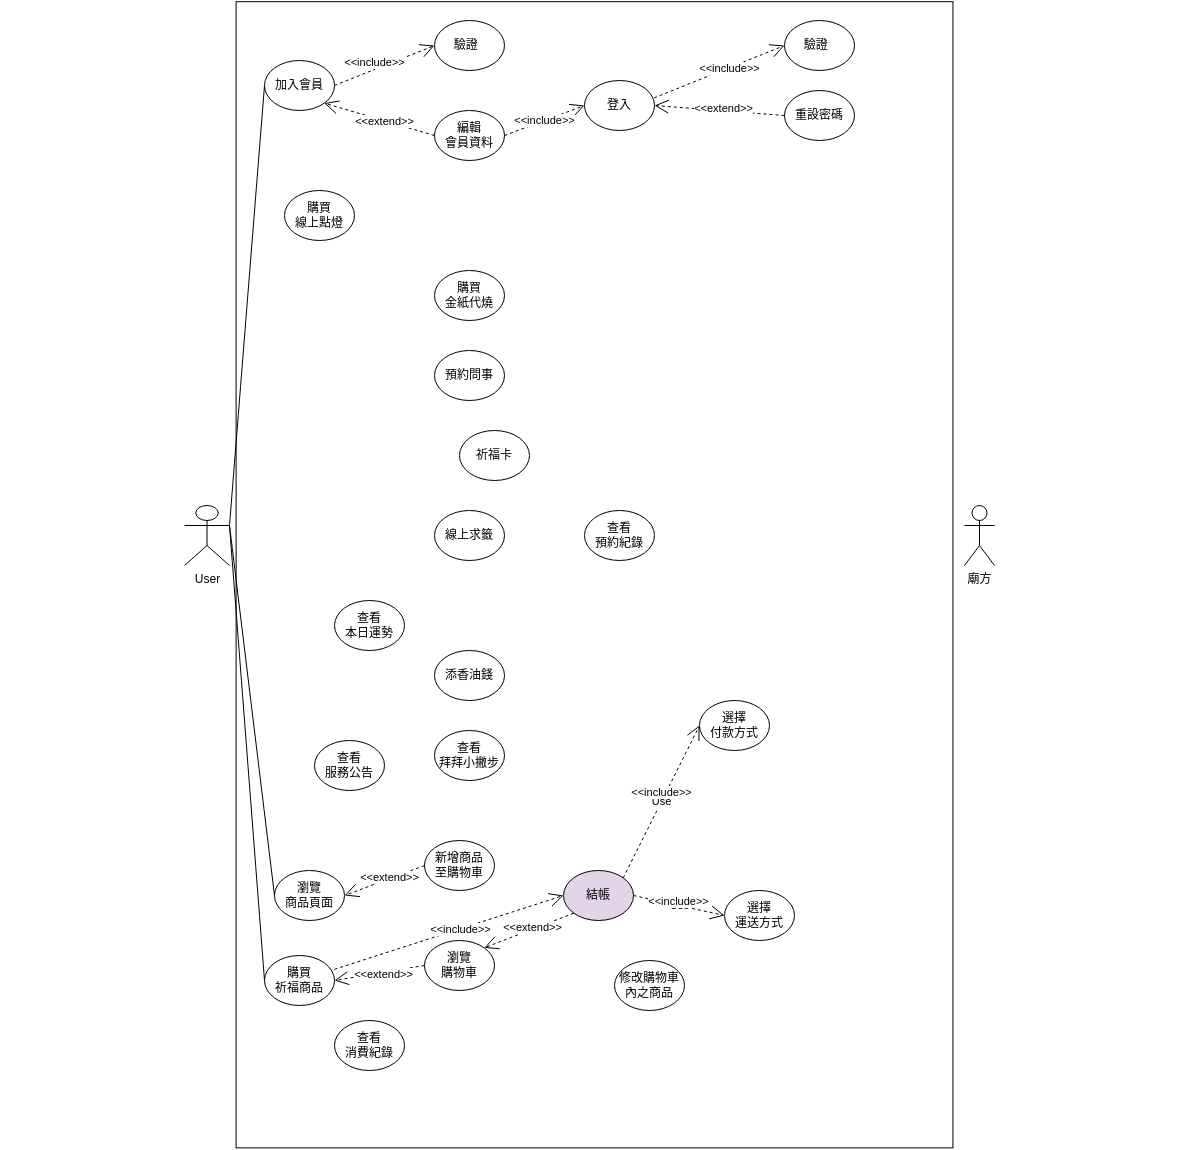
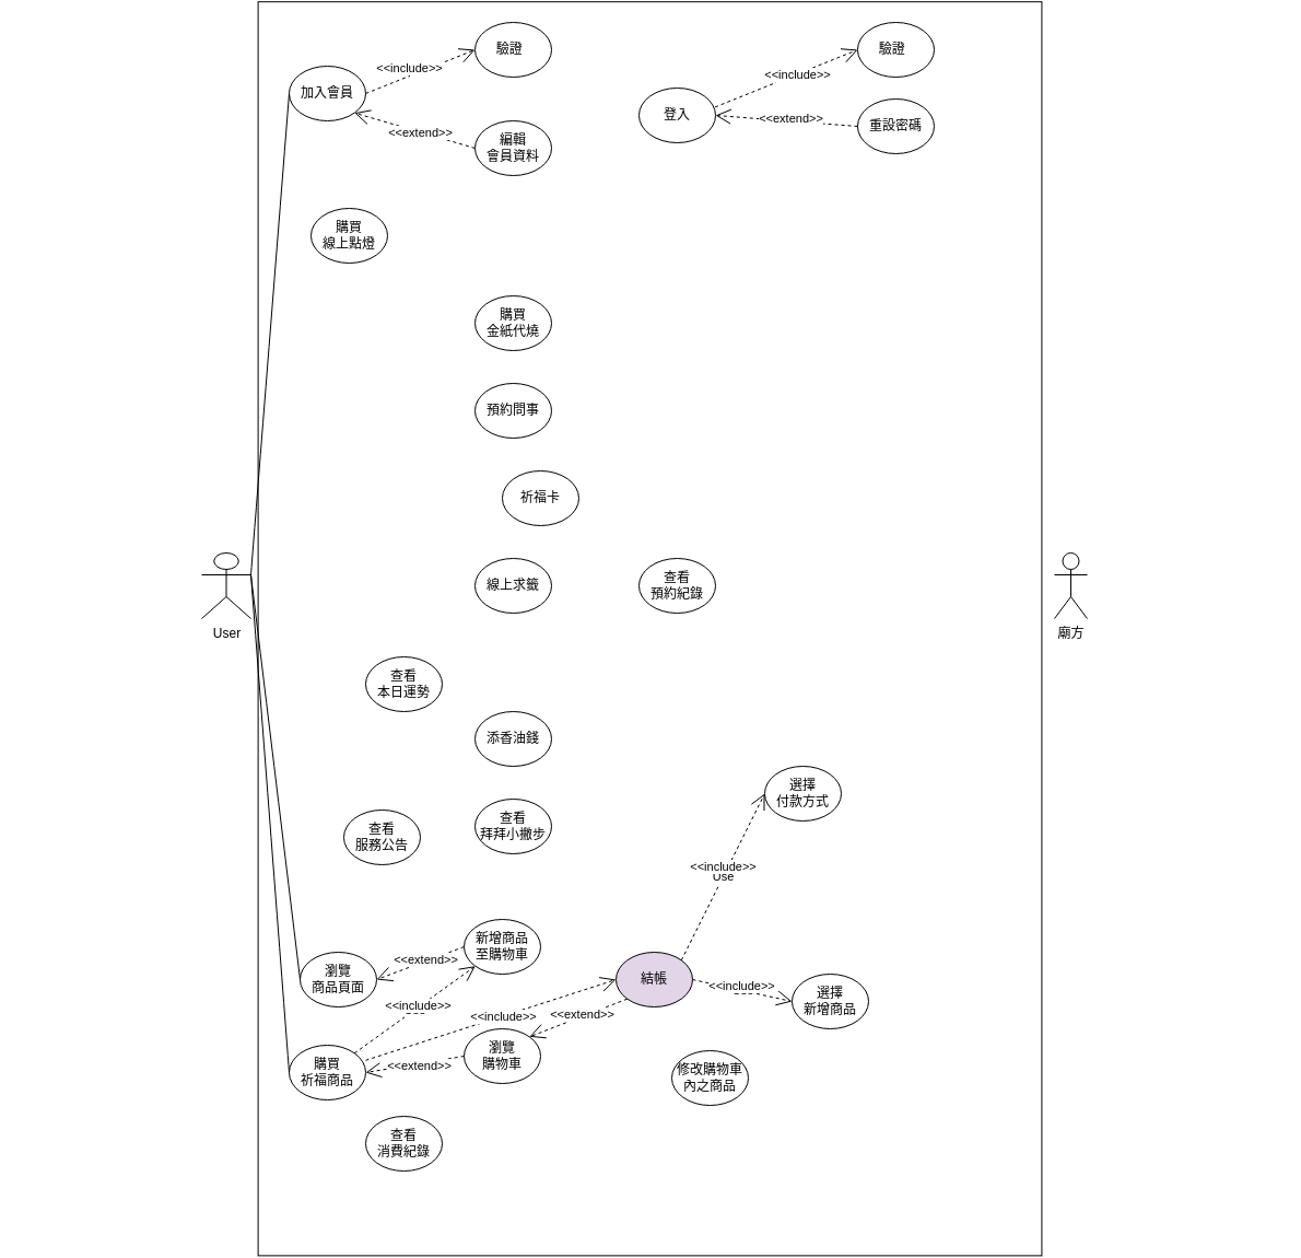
  <mxCell id="0" />
  <mxCell id="1" parent="0" />
  <mxCell id="2" value="" style="rounded=0;whiteSpace=wrap;html=1;rotation=90;labelBackgroundColor=#f6f6f6;fillColor=none;" vertex="1" parent="1"><mxGeometry x="20.92" y="215.86" width="1146.2" height="716.83" as="geometry" /></mxCell>
  <mxCell id="3" value="User" style="shape=umlActor;verticalLabelPosition=bottom;verticalAlign=top;html=1;outlineConnect=0;" vertex="1" parent="1"><mxGeometry x="184" y="505" width="45" height="60" as="geometry" /></mxCell>
  <mxCell id="4" value="廟方" style="shape=umlActor;verticalLabelPosition=bottom;verticalAlign=top;html=1;outlineConnect=0;" vertex="1" parent="1"><mxGeometry x="964" y="505" width="30" height="60" as="geometry" /></mxCell>
  <mxCell id="5" value="登入" style="ellipse;whiteSpace=wrap;html=1;" vertex="1" parent="1"><mxGeometry x="584" y="80" width="70" height="50" as="geometry" /></mxCell>
  <mxCell id="6" value="重設密碼" style="ellipse;whiteSpace=wrap;html=1;" vertex="1" parent="1"><mxGeometry x="784" y="90" width="70" height="50" as="geometry" /></mxCell>
  <mxCell id="7" value="驗證&amp;nbsp;&amp;nbsp;" style="ellipse;whiteSpace=wrap;html=1;" vertex="1" parent="1"><mxGeometry x="784" y="20" width="70" height="50" as="geometry" /></mxCell>
  <mxCell id="8" value="購買&lt;br&gt;線上點燈" style="ellipse;whiteSpace=wrap;html=1;" vertex="1" parent="1"><mxGeometry x="284" y="190" width="70" height="50" as="geometry" /></mxCell>
  <mxCell id="9" value="Use" style="endArrow=open;endSize=12;dashed=1;html=1;rounded=0;entryX=1;entryY=0.5;entryDx=0;entryDy=0;exitX=0;exitY=0.5;exitDx=0;exitDy=0;" edge="1" parent="1" source="6" target="5"><mxGeometry width="160" relative="1" as="geometry"><mxPoint x="708" y="240" as="sourcePoint" /><mxPoint x="868" y="240" as="targetPoint" /></mxGeometry></mxCell>
  <mxCell id="10" value="&amp;lt;&amp;lt;extend&amp;gt;&amp;gt;" style="edgeLabel;html=1;align=center;verticalAlign=middle;resizable=0;points=[];" connectable="0" vertex="1" parent="9"><mxGeometry x="0.147" relative="1" as="geometry"><mxPoint x="13" y="-2" as="offset" /></mxGeometry></mxCell>
  <mxCell id="11" value="Use" style="endArrow=open;endSize=12;dashed=1;html=1;rounded=0;entryX=0;entryY=0.5;entryDx=0;entryDy=0;exitX=0.994;exitY=0.348;exitDx=0;exitDy=0;exitPerimeter=0;" edge="1" parent="1" source="5" target="7"><mxGeometry width="160" relative="1" as="geometry"><mxPoint x="684" y="170" as="sourcePoint" /><mxPoint x="694" y="175" as="targetPoint" /></mxGeometry></mxCell>
  <mxCell id="12" value="&amp;lt;&amp;lt;include&amp;gt;&amp;gt;" style="edgeLabel;html=1;align=center;verticalAlign=middle;resizable=0;points=[];" connectable="0" vertex="1" parent="11"><mxGeometry x="0.147" relative="1" as="geometry"><mxPoint as="offset" /></mxGeometry></mxCell>
  <mxCell id="13" value="購買&lt;br&gt;金紙代燒" style="ellipse;whiteSpace=wrap;html=1;" vertex="1" parent="1"><mxGeometry x="434" y="270" width="70" height="50" as="geometry" /></mxCell>
  <mxCell id="14" value="預約問事" style="ellipse;whiteSpace=wrap;html=1;" vertex="1" parent="1"><mxGeometry x="434" y="350" width="70" height="50" as="geometry" /></mxCell>
  <mxCell id="15" value="祈福卡" style="ellipse;whiteSpace=wrap;html=1;" vertex="1" parent="1"><mxGeometry x="459" y="430" width="70" height="50" as="geometry" /></mxCell>
  <mxCell id="16" value="線上求籤" style="ellipse;whiteSpace=wrap;html=1;" vertex="1" parent="1"><mxGeometry x="434" y="510" width="70" height="50" as="geometry" /></mxCell>
  <mxCell id="17" value="查看&lt;br&gt;本日運勢" style="ellipse;whiteSpace=wrap;html=1;" vertex="1" parent="1"><mxGeometry x="334" y="600" width="70" height="50" as="geometry" /></mxCell>
  <mxCell id="18" value="添香油錢" style="ellipse;whiteSpace=wrap;html=1;" vertex="1" parent="1"><mxGeometry x="434" y="650" width="70" height="50" as="geometry" /></mxCell>
  <mxCell id="19" value="查看&lt;br&gt;拜拜小撇步" style="ellipse;whiteSpace=wrap;html=1;" vertex="1" parent="1"><mxGeometry x="434" y="730" width="70" height="50" as="geometry" /></mxCell>
  <mxCell id="20" value="查看&lt;br&gt;服務公告" style="ellipse;whiteSpace=wrap;html=1;" vertex="1" parent="1"><mxGeometry x="314" y="740" width="70" height="50" as="geometry" /></mxCell>
  <mxCell id="21" value="查看&lt;br&gt;預約紀錄" style="ellipse;whiteSpace=wrap;html=1;" vertex="1" parent="1"><mxGeometry x="584" y="510" width="70" height="50" as="geometry" /></mxCell>
  <mxCell id="22" value="瀏覽&lt;br&gt;商品頁面" style="ellipse;whiteSpace=wrap;html=1;" vertex="1" parent="1"><mxGeometry x="274" y="870" width="70" height="50" as="geometry" /></mxCell>
  <mxCell id="23" value="瀏覽&lt;br&gt;購物車" style="ellipse;whiteSpace=wrap;html=1;" vertex="1" parent="1"><mxGeometry x="424" y="940" width="70" height="50" as="geometry" /></mxCell>
  <mxCell id="24" value="查看&lt;br&gt;消費紀錄" style="ellipse;whiteSpace=wrap;html=1;" vertex="1" parent="1"><mxGeometry x="334" y="1020" width="70" height="50" as="geometry" /></mxCell>
  <mxCell id="25" value="修改購物車內之商品" style="ellipse;whiteSpace=wrap;html=1;" vertex="1" parent="1"><mxGeometry x="614" y="960" width="70" height="50" as="geometry" /></mxCell>
  <mxCell id="26" value="結帳" style="ellipse;whiteSpace=wrap;html=1;fillColor=#e1d5e7;" vertex="1" parent="1"><mxGeometry x="563" y="870" width="70" height="50" as="geometry" /></mxCell>
  <mxCell id="27" value="Use" style="endArrow=open;endSize=12;dashed=1;html=1;rounded=0;entryX=1;entryY=0;entryDx=0;entryDy=0;exitX=0;exitY=1;exitDx=0;exitDy=0;" edge="1" parent="1" source="26" target="23"><mxGeometry width="160" relative="1" as="geometry"><mxPoint x="764" y="965" as="sourcePoint" /><mxPoint x="664" y="1025" as="targetPoint" /></mxGeometry></mxCell>
  <mxCell id="28" value="&amp;lt;&amp;lt;extend&amp;gt;&amp;gt;" style="edgeLabel;html=1;align=center;verticalAlign=middle;resizable=0;points=[];" connectable="0" vertex="1" parent="27"><mxGeometry x="0.147" relative="1" as="geometry"><mxPoint x="10" y="-6" as="offset" /></mxGeometry></mxCell>
  <mxCell id="29" value="加入會員" style="ellipse;whiteSpace=wrap;html=1;" vertex="1" parent="1"><mxGeometry x="264" y="60" width="70" height="50" as="geometry" /></mxCell>
  <mxCell id="30" value="驗證&amp;nbsp;&amp;nbsp;" style="ellipse;whiteSpace=wrap;html=1;" vertex="1" parent="1"><mxGeometry x="434" y="20" width="70" height="50" as="geometry" /></mxCell>
  <mxCell id="31" value="Use" style="endArrow=open;endSize=12;dashed=1;html=1;rounded=0;entryX=0;entryY=0.5;entryDx=0;entryDy=0;exitX=1;exitY=0.5;exitDx=0;exitDy=0;" edge="1" parent="1" source="29" target="30"><mxGeometry width="160" relative="1" as="geometry"><mxPoint x="634" y="157" as="sourcePoint" /><mxPoint x="744" y="135" as="targetPoint" /></mxGeometry></mxCell>
  <mxCell id="32" value="&amp;lt;&amp;lt;include&amp;gt;&amp;gt;" style="edgeLabel;html=1;align=center;verticalAlign=middle;resizable=0;points=[];" connectable="0" vertex="1" parent="31"><mxGeometry x="0.147" relative="1" as="geometry"><mxPoint x="-18" as="offset" /></mxGeometry></mxCell>
  <mxCell id="33" value="編輯&lt;br&gt;會員資料" style="ellipse;whiteSpace=wrap;html=1;" vertex="1" parent="1"><mxGeometry x="434" y="110" width="70" height="50" as="geometry" /></mxCell>
  <mxCell id="34" value="Use" style="endArrow=open;endSize=12;dashed=1;html=1;rounded=0;entryX=1;entryY=1;entryDx=0;entryDy=0;exitX=0;exitY=0.5;exitDx=0;exitDy=0;" edge="1" parent="1" source="33" target="29"><mxGeometry width="160" relative="1" as="geometry"><mxPoint x="568" y="295" as="sourcePoint" /><mxPoint x="544" y="220" as="targetPoint" /></mxGeometry></mxCell>
  <mxCell id="35" value="&amp;lt;&amp;lt;extend&amp;gt;&amp;gt;" style="edgeLabel;html=1;align=center;verticalAlign=middle;resizable=0;points=[];" connectable="0" vertex="1" parent="34"><mxGeometry x="0.147" relative="1" as="geometry"><mxPoint x="13" y="4" as="offset" /></mxGeometry></mxCell>
- <mxCell id="36" value="Use" style="endArrow=open;endSize=12;dashed=1;html=1;rounded=0;entryX=0;entryY=0.5;entryDx=0;entryDy=0;exitX=1;exitY=0.5;exitDx=0;exitDy=0;" edge="1" parent="1" source="33" target="5"><mxGeometry width="160" relative="1" as="geometry"><mxPoint x="714" y="167" as="sourcePoint" /><mxPoint x="804" y="145" as="targetPoint" /></mxGeometry></mxCell>
- <mxCell id="37" value="&amp;lt;&amp;lt;include&amp;gt;&amp;gt;" style="edgeLabel;html=1;align=center;verticalAlign=middle;resizable=0;points=[];" connectable="0" vertex="1" parent="36"><mxGeometry x="0.147" relative="1" as="geometry"><mxPoint x="-6" y="2" as="offset" /></mxGeometry></mxCell>
  <mxCell id="38" value="" style="endArrow=none;html=1;rounded=0;fontSize=12;startSize=8;endSize=8;curved=1;exitX=1;exitY=0.333;exitDx=0;exitDy=0;exitPerimeter=0;entryX=0;entryY=0.5;entryDx=0;entryDy=0;" edge="1" parent="1" source="3" target="29"><mxGeometry width="50" height="50" relative="1" as="geometry"><mxPoint x="494" y="130" as="sourcePoint" /><mxPoint x="544" y="80" as="targetPoint" /></mxGeometry></mxCell>
  <mxCell id="39" value="" style="endArrow=none;html=1;rounded=0;fontSize=12;startSize=8;endSize=8;curved=1;exitX=1;exitY=0.333;exitDx=0;exitDy=0;exitPerimeter=0;entryX=0;entryY=0.5;entryDx=0;entryDy=0;" edge="1" parent="1" source="3" target="22"><mxGeometry width="50" height="50" relative="1" as="geometry"><mxPoint x="494" y="730" as="sourcePoint" /><mxPoint x="544" y="680" as="targetPoint" /></mxGeometry></mxCell>
  <mxCell id="40" value="購買&lt;br&gt;祈福商品" style="ellipse;whiteSpace=wrap;html=1;" vertex="1" parent="1"><mxGeometry x="264" y="955" width="70" height="50" as="geometry" /></mxCell>
  <mxCell id="41" value="" style="endArrow=none;html=1;rounded=0;fontSize=12;startSize=8;endSize=8;curved=1;exitX=0;exitY=0.5;exitDx=0;exitDy=0;entryX=1;entryY=0.333;entryDx=0;entryDy=0;entryPerimeter=0;" edge="1" parent="1" source="40" target="3"><mxGeometry width="50" height="50" relative="1" as="geometry"><mxPoint x="494" y="930" as="sourcePoint" /><mxPoint x="214" y="640" as="targetPoint" /></mxGeometry></mxCell>
  <mxCell id="42" value="Use" style="endArrow=open;endSize=12;dashed=1;html=1;rounded=0;entryX=1;entryY=0.5;entryDx=0;entryDy=0;exitX=0;exitY=0.5;exitDx=0;exitDy=0;" edge="1" parent="1" source="23" target="40"><mxGeometry width="160" relative="1" as="geometry"><mxPoint x="724" y="923" as="sourcePoint" /><mxPoint x="504" y="897" as="targetPoint" /></mxGeometry></mxCell>
  <mxCell id="43" value="&amp;lt;&amp;lt;extend&amp;gt;&amp;gt;" style="edgeLabel;html=1;align=center;verticalAlign=middle;resizable=0;points=[];" connectable="0" vertex="1" parent="42"><mxGeometry x="0.147" relative="1" as="geometry"><mxPoint x="10" as="offset" /></mxGeometry></mxCell>
  <mxCell id="44" value="新增商品&lt;br&gt;至購物車" style="ellipse;whiteSpace=wrap;html=1;" vertex="1" parent="1"><mxGeometry x="424" y="840" width="70" height="50" as="geometry" /></mxCell>
  <mxCell id="45" value="Use" style="endArrow=open;endSize=12;dashed=1;html=1;rounded=0;entryX=1;entryY=0.5;entryDx=0;entryDy=0;exitX=0;exitY=0.5;exitDx=0;exitDy=0;" edge="1" parent="1" source="44" target="22"><mxGeometry width="160" relative="1" as="geometry"><mxPoint x="444" y="915" as="sourcePoint" /><mxPoint x="344" y="957" as="targetPoint" /></mxGeometry></mxCell>
  <mxCell id="46" value="&amp;lt;&amp;lt;extend&amp;gt;&amp;gt;" style="edgeLabel;html=1;align=center;verticalAlign=middle;resizable=0;points=[];" connectable="0" vertex="1" parent="45"><mxGeometry x="0.147" relative="1" as="geometry"><mxPoint x="10" y="-6" as="offset" /></mxGeometry></mxCell>
+ <mxCell id="47" value="Use" style="endArrow=open;endSize=12;dashed=1;html=1;rounded=0;entryX=0;entryY=1;entryDx=0;entryDy=0;exitX=1;exitY=0;exitDx=0;exitDy=0;" edge="1" parent="1" source="40" target="44"><mxGeometry width="160" relative="1" as="geometry"><mxPoint x="579" y="750" as="sourcePoint" /><mxPoint x="659" y="720" as="targetPoint" /></mxGeometry></mxCell>
+ <mxCell id="48" value="&amp;lt;&amp;lt;include&amp;gt;&amp;gt;" style="edgeLabel;html=1;align=center;verticalAlign=middle;resizable=0;points=[];" connectable="0" vertex="1" parent="47"><mxGeometry x="0.147" relative="1" as="geometry"><mxPoint x="-6" y="2" as="offset" /></mxGeometry></mxCell>
  <mxCell id="49" value="Use" style="endArrow=open;endSize=12;dashed=1;html=1;rounded=0;entryX=0;entryY=0.5;entryDx=0;entryDy=0;exitX=1;exitY=0.276;exitDx=0;exitDy=0;exitPerimeter=0;" edge="1" parent="1" source="40" target="26"><mxGeometry width="160" relative="1" as="geometry"><mxPoint x="344" y="957" as="sourcePoint" /><mxPoint x="444" y="893" as="targetPoint" /></mxGeometry></mxCell>
  <mxCell id="50" value="&amp;lt;&amp;lt;include&amp;gt;&amp;gt;" style="edgeLabel;html=1;align=center;verticalAlign=middle;resizable=0;points=[];" connectable="0" vertex="1" parent="49"><mxGeometry x="0.147" relative="1" as="geometry"><mxPoint x="-6" y="2" as="offset" /></mxGeometry></mxCell>
  <mxCell id="51" value="選擇&lt;br&gt;付款方式" style="ellipse;whiteSpace=wrap;html=1;" vertex="1" parent="1"><mxGeometry x="699" y="700" width="70" height="50" as="geometry" /></mxCell>
- <mxCell id="52" value="選擇&lt;br&gt;運送方式" style="ellipse;whiteSpace=wrap;html=1;" vertex="1" parent="1"><mxGeometry x="724" y="890" width="70" height="50" as="geometry" /></mxCell>
+ <mxCell id="52" value="選擇&lt;br&gt;新增商品" style="ellipse;whiteSpace=wrap;html=1;" vertex="1" parent="1"><mxGeometry x="724" y="890" width="70" height="50" as="geometry" /></mxCell>
  <mxCell id="53" value="Use" style="endArrow=open;endSize=12;dashed=1;html=1;rounded=0;entryX=0;entryY=0.5;entryDx=0;entryDy=0;exitX=1;exitY=0;exitDx=0;exitDy=0;" edge="1" parent="1" source="26" target="51"><mxGeometry width="160" relative="1" as="geometry"><mxPoint x="354" y="964" as="sourcePoint" /><mxPoint x="573" y="905" as="targetPoint" /></mxGeometry></mxCell>
  <mxCell id="54" value="&amp;lt;&amp;lt;include&amp;gt;&amp;gt;" style="edgeLabel;html=1;align=center;verticalAlign=middle;resizable=0;points=[];" connectable="0" vertex="1" parent="53"><mxGeometry x="0.147" relative="1" as="geometry"><mxPoint x="-6" y="2" as="offset" /></mxGeometry></mxCell>
  <mxCell id="55" value="Use" style="endArrow=open;endSize=12;dashed=1;html=1;rounded=0;entryX=0;entryY=0.5;entryDx=0;entryDy=0;exitX=1;exitY=0.5;exitDx=0;exitDy=0;" edge="1" parent="1" source="26" target="52"><mxGeometry width="160" relative="1" as="geometry"><mxPoint x="633" y="887" as="sourcePoint" /><mxPoint x="744" y="885" as="targetPoint" /></mxGeometry></mxCell>
  <mxCell id="56" value="&amp;lt;&amp;lt;include&amp;gt;&amp;gt;" style="edgeLabel;html=1;align=center;verticalAlign=middle;resizable=0;points=[];" connectable="0" vertex="1" parent="55"><mxGeometry x="0.147" relative="1" as="geometry"><mxPoint x="-7" y="-6" as="offset" /></mxGeometry></mxCell>
